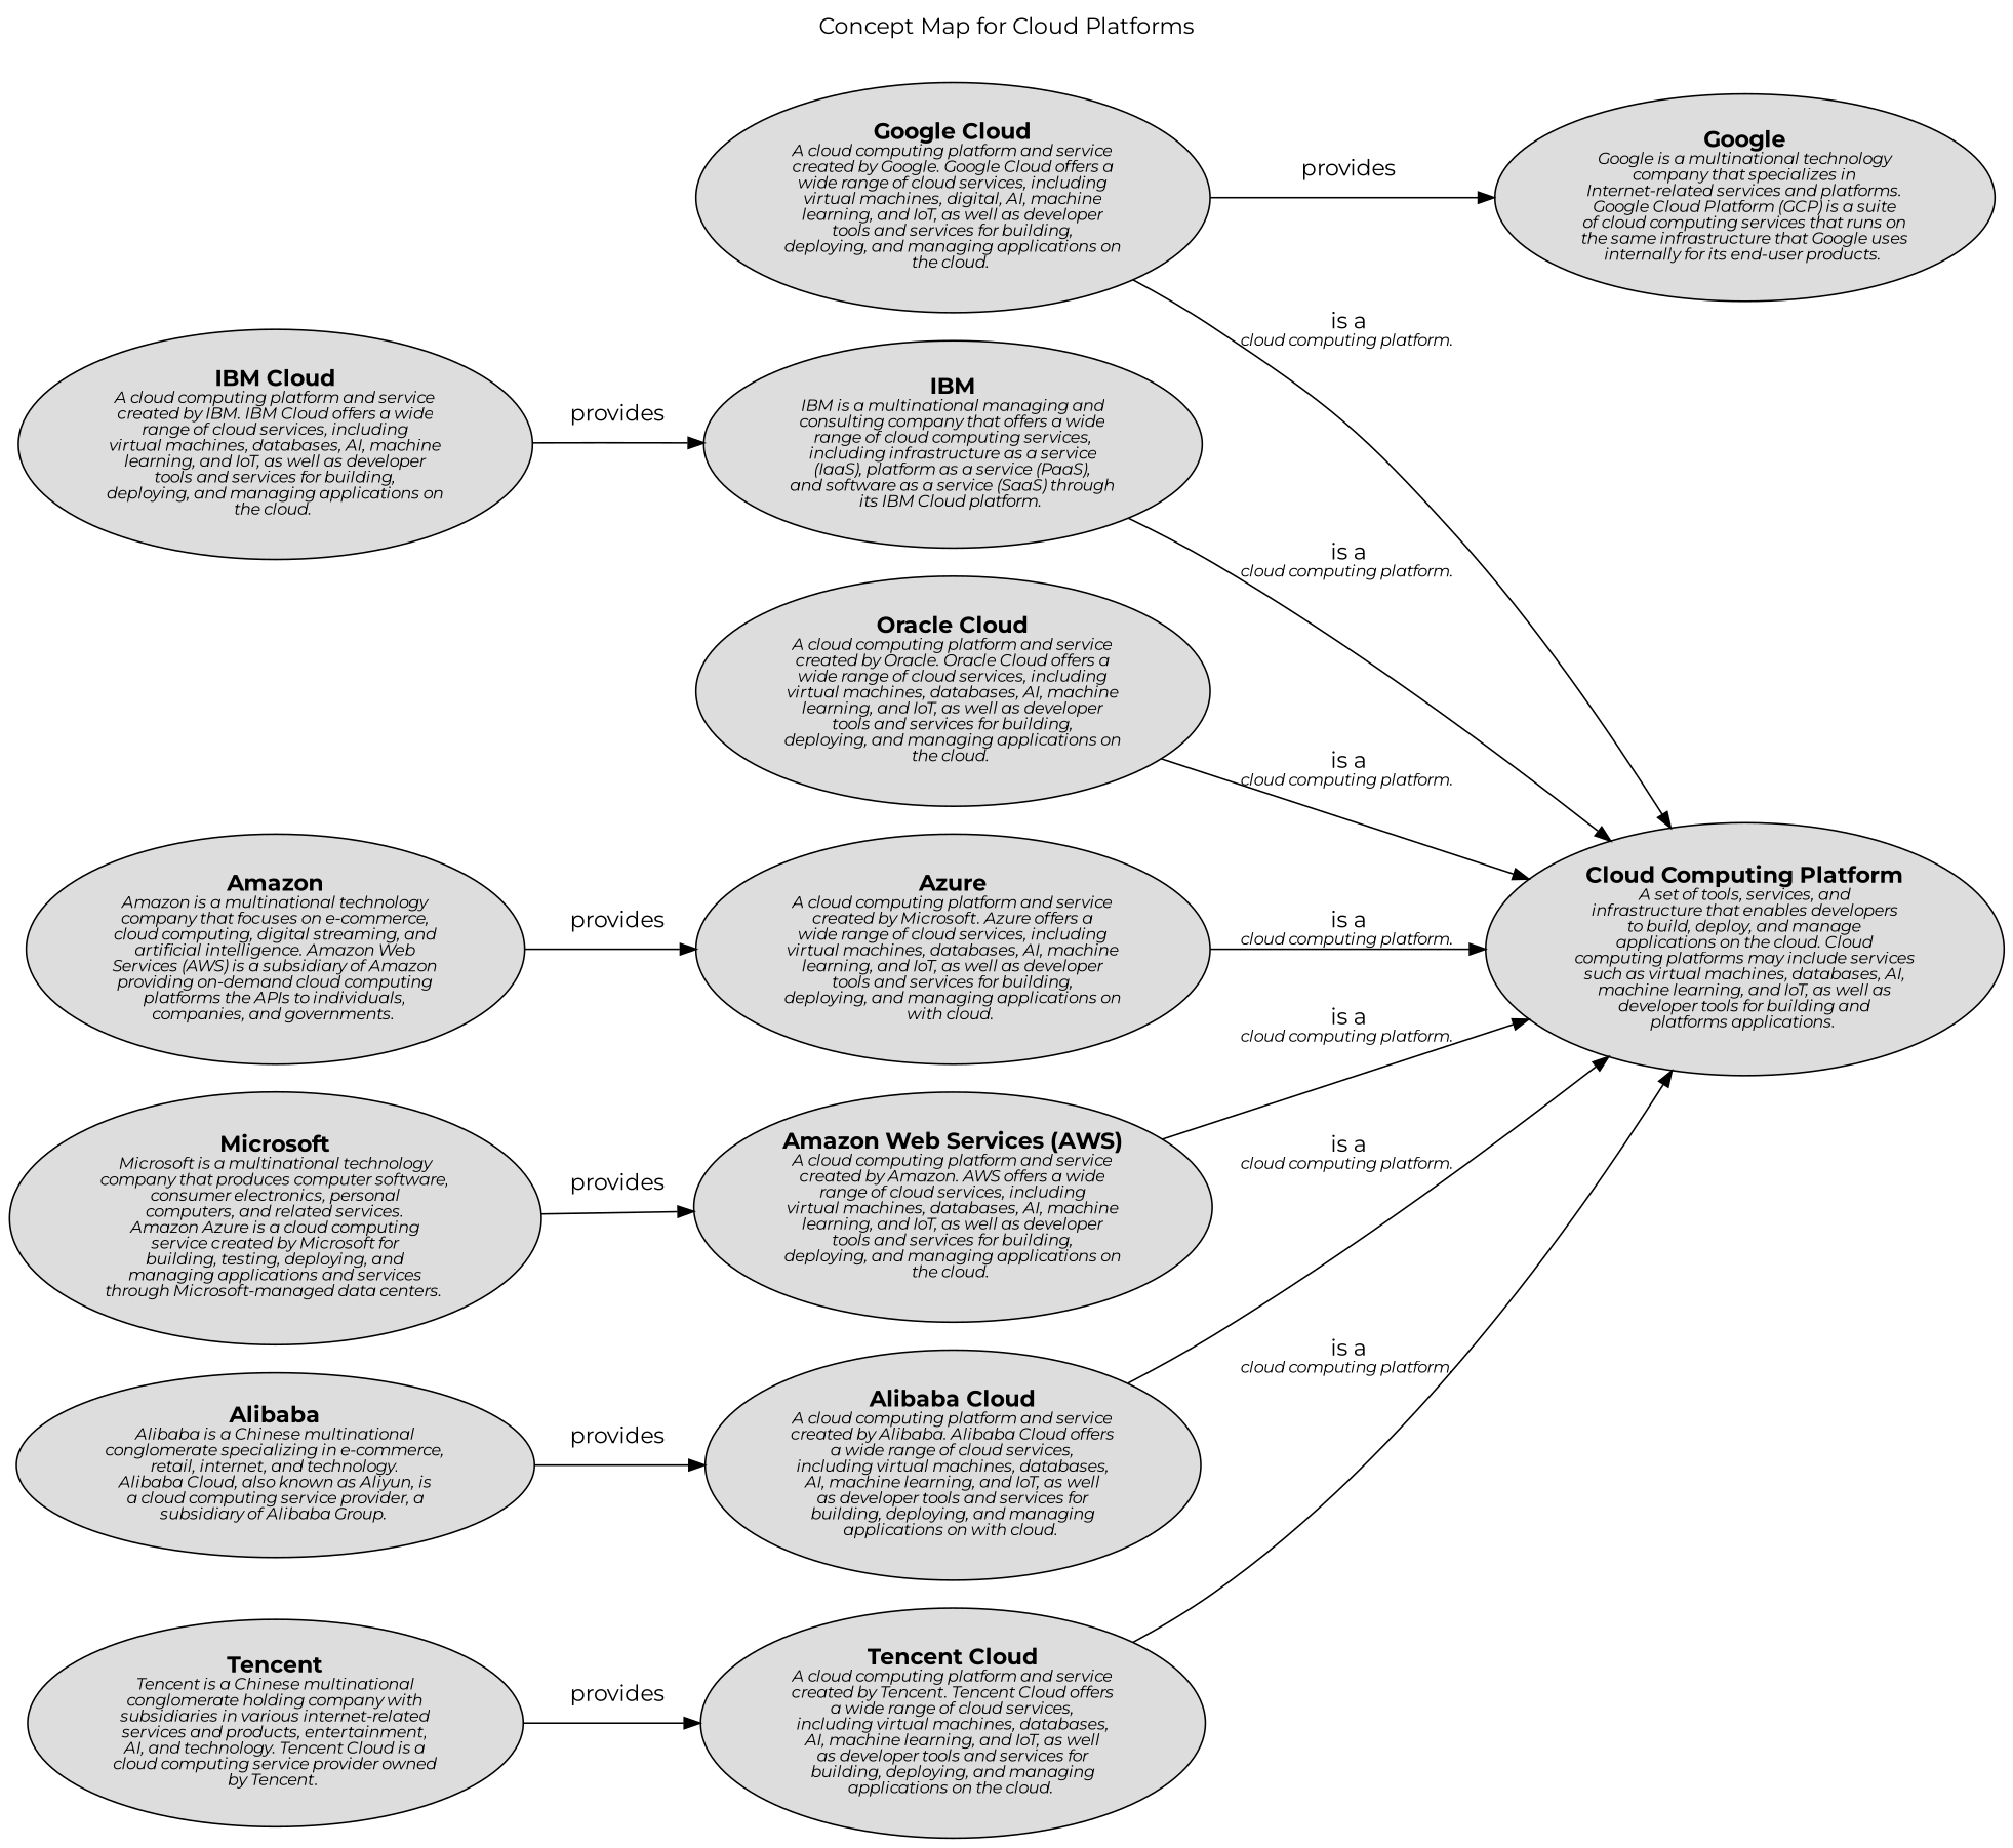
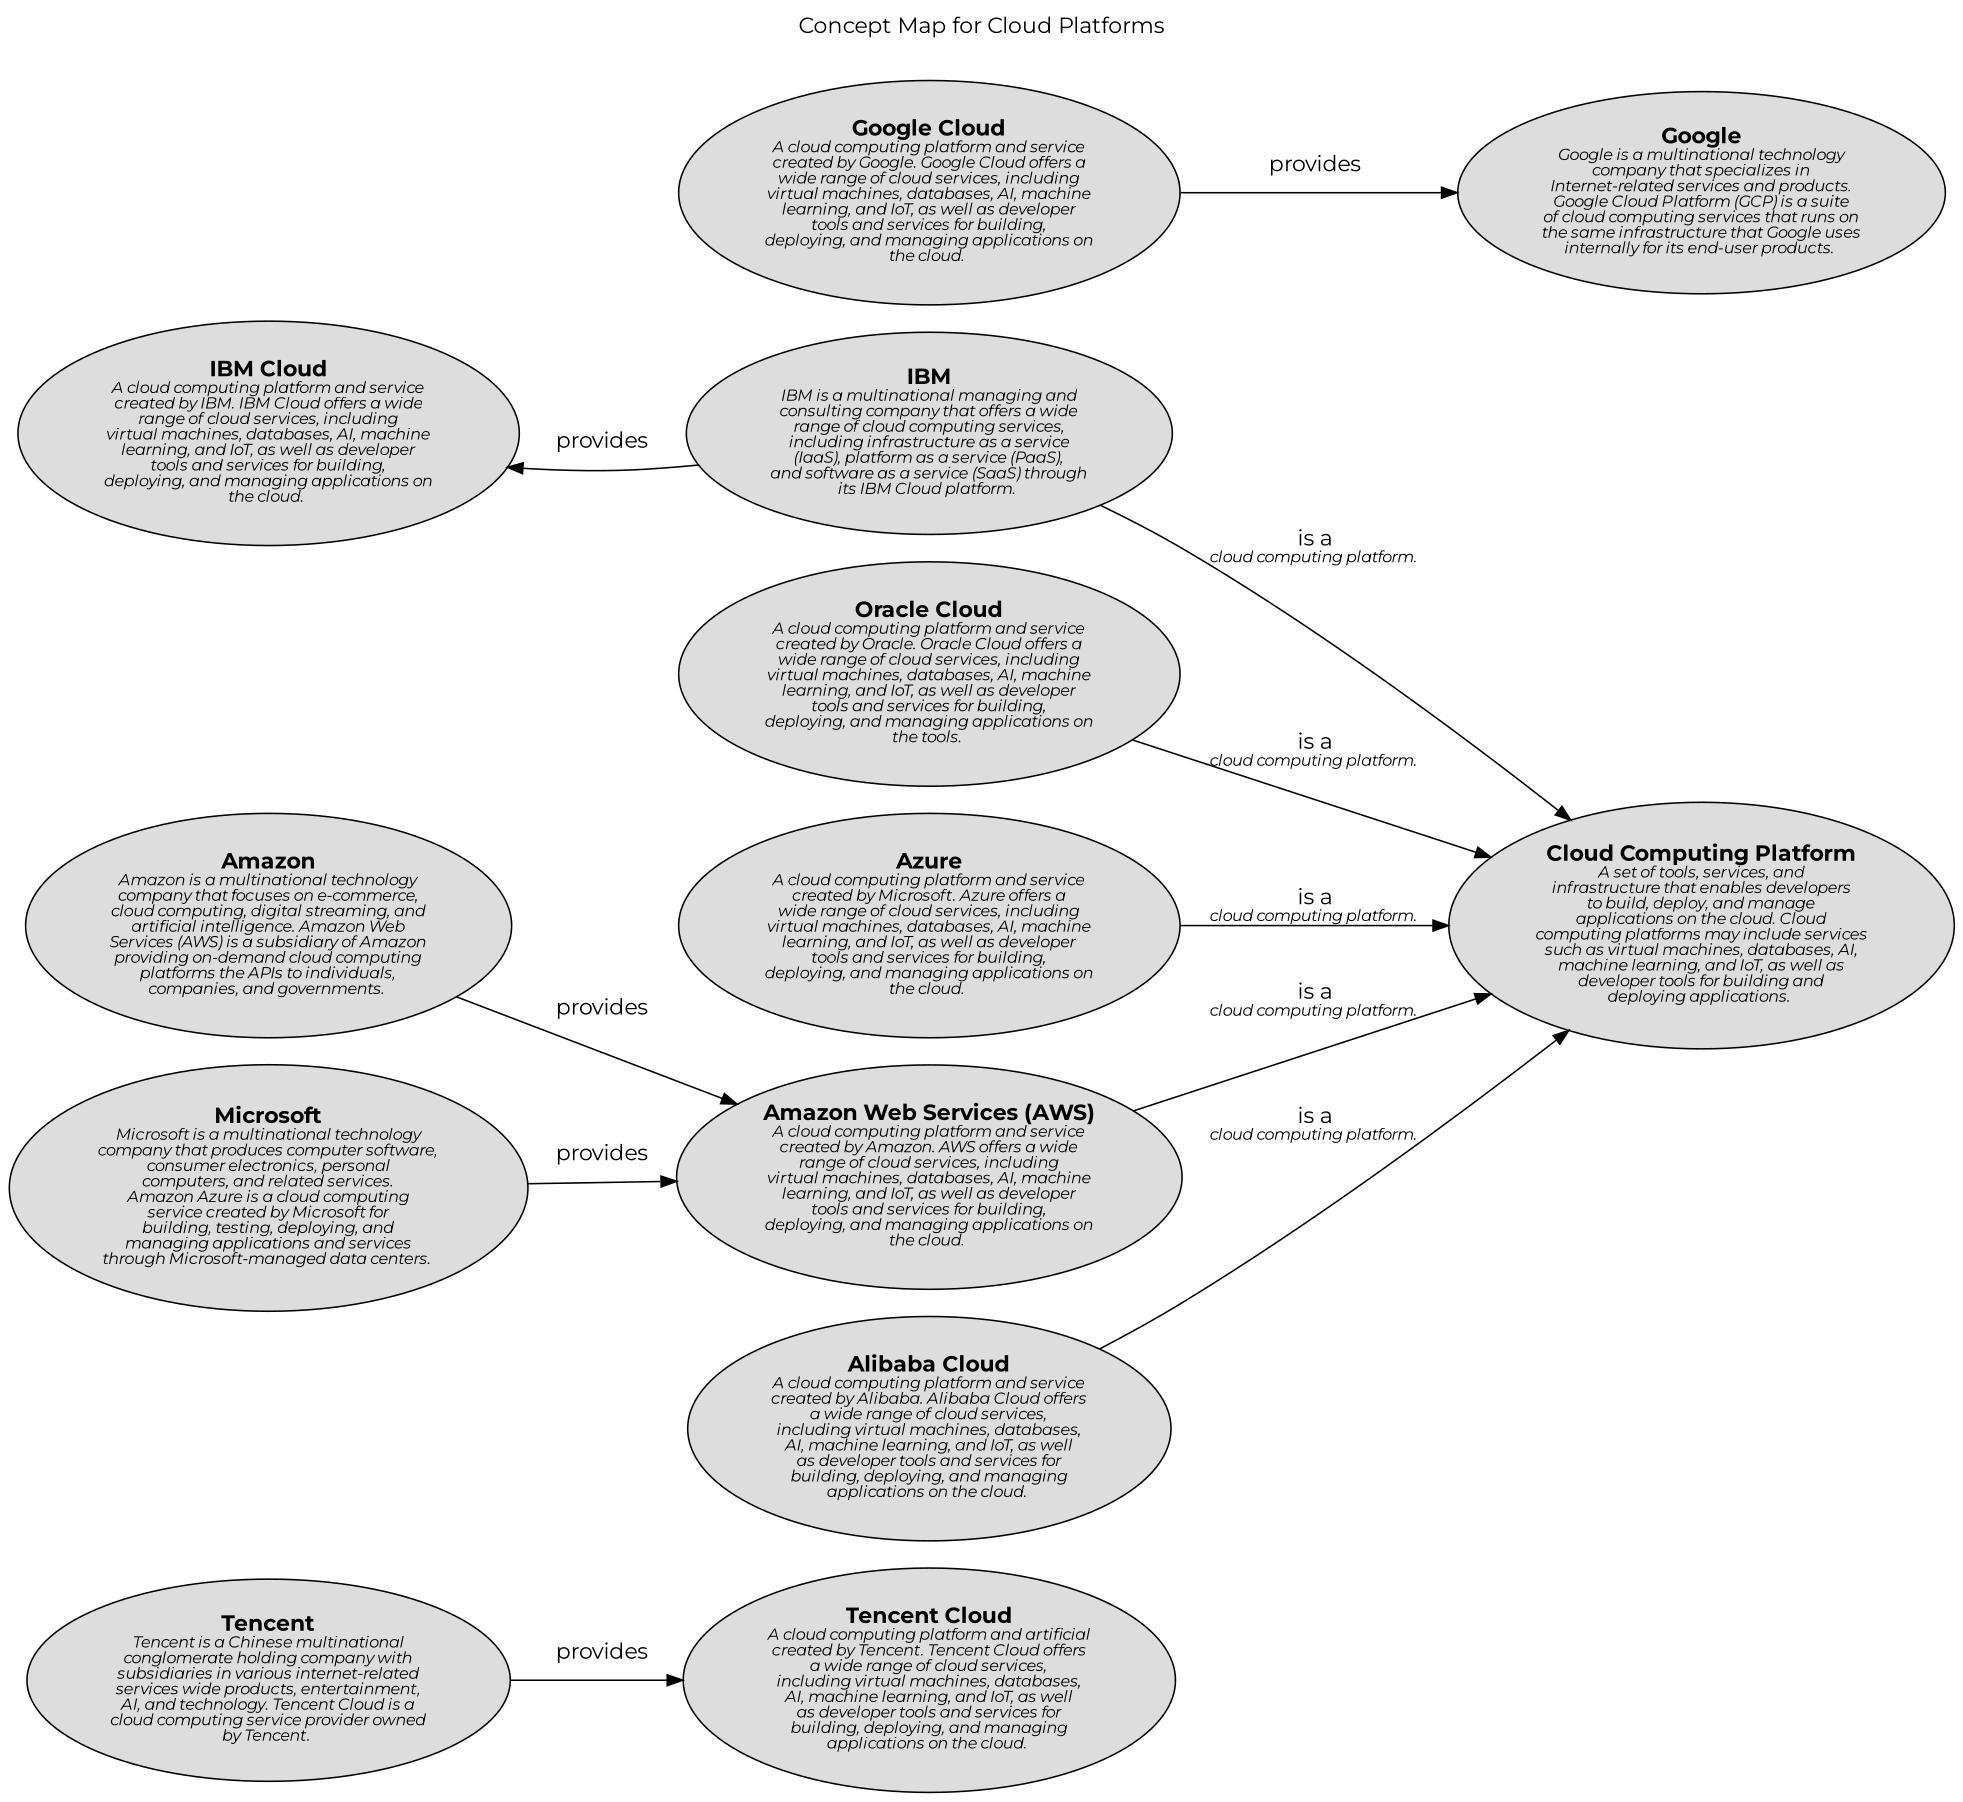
  digraph {
    fontname=Montserrat
    label="Concept Map for Cloud Platforms"
    labelloc=t
    rankdir=LR
    node [fillcolor="#dddddd" fontname=Montserrat shape=ellipse style=filled]
    edge [fontname=Montserrat]
    n1 [label=<<B>IBM Cloud</B><BR/><FONT POINT-SIZE="10"><I>A cloud computing platform and service<BR/>created by IBM. IBM Cloud offers a wide<BR/>range of cloud services, including<BR/>virtual machines, databases, AI, machine<BR/>learning, and IoT, as well as developer<BR/>tools and services for building,<BR/>deploying, and managing applications on<BR/>the cloud. </I></FONT>>]
-   n2 [label=<<B>Cloud Computing Platform</B><BR/><FONT POINT-SIZE="10"><I>A set of tools, services, and<BR/>infrastructure that enables developers<BR/>to build, deploy, and manage<BR/>applications on the cloud. Cloud<BR/>computing platforms may include services<BR/>such as virtual machines, databases, AI,<BR/>machine learning, and IoT, as well as<BR/>developer tools for building and<BR/>platforms applications. </I></FONT>>]
-   n3 [label=<<B>Google</B><BR/><FONT POINT-SIZE="10"><I>Google is a multinational technology<BR/>company that specializes in<BR/>Internet-related services and platforms.<BR/>Google Cloud Platform (GCP) is a suite<BR/>of cloud computing services that runs on<BR/>the same infrastructure that Google uses<BR/>internally for its end-user products. </I></FONT>>]
-   n4 [label=<<B>Google Cloud</B><BR/><FONT POINT-SIZE="10"><I>A cloud computing platform and service<BR/>created by Google. Google Cloud offers a<BR/>wide range of cloud services, including<BR/>virtual machines, digital, AI, machine<BR/>learning, and IoT, as well as developer<BR/>tools and services for building,<BR/>deploying, and managing applications on<BR/>the cloud. </I></FONT>>]
+   n2 [label=<<B>Cloud Computing Platform</B><BR/><FONT POINT-SIZE="10"><I>A set of tools, services, and<BR/>infrastructure that enables developers<BR/>to build, deploy, and manage<BR/>applications on the cloud. Cloud<BR/>computing platforms may include services<BR/>such as virtual machines, databases, AI,<BR/>machine learning, and IoT, as well as<BR/>developer tools for building and<BR/>deploying applications. </I></FONT>>]
+   n3 [label=<<B>Google</B><BR/><FONT POINT-SIZE="10"><I>Google is a multinational technology<BR/>company that specializes in<BR/>Internet-related services and products.<BR/>Google Cloud Platform (GCP) is a suite<BR/>of cloud computing services that runs on<BR/>the same infrastructure that Google uses<BR/>internally for its end-user products. </I></FONT>>]
+   n4 [label=<<B>Google Cloud</B><BR/><FONT POINT-SIZE="10"><I>A cloud computing platform and service<BR/>created by Google. Google Cloud offers a<BR/>wide range of cloud services, including<BR/>virtual machines, databases, AI, machine<BR/>learning, and IoT, as well as developer<BR/>tools and services for building,<BR/>deploying, and managing applications on<BR/>the cloud. </I></FONT>>]
    n5 [label=<<B>IBM</B><BR/><FONT POINT-SIZE="10"><I>IBM is a multinational managing and<BR/>consulting company that offers a wide<BR/>range of cloud computing services,<BR/>including infrastructure as a service<BR/>(IaaS), platform as a service (PaaS),<BR/>and software as a service (SaaS) through<BR/>its IBM Cloud platform. </I></FONT>>]
    n6 [label=<<B>Amazon</B><BR/><FONT POINT-SIZE="10"><I>Amazon is a multinational technology<BR/>company that focuses on e-commerce,<BR/>cloud computing, digital streaming, and<BR/>artificial intelligence. Amazon Web<BR/>Services (AWS) is a subsidiary of Amazon<BR/>providing on-demand cloud computing<BR/>platforms the APIs to individuals,<BR/>companies, and governments. </I></FONT>>]
    n7 [label=<<B>Amazon Web Services (AWS)</B><BR/><FONT POINT-SIZE="10"><I>A cloud computing platform and service<BR/>created by Amazon. AWS offers a wide<BR/>range of cloud services, including<BR/>virtual machines, databases, AI, machine<BR/>learning, and IoT, as well as developer<BR/>tools and services for building,<BR/>deploying, and managing applications on<BR/>the cloud. </I></FONT>>]
-   n8 [label=<<B>Azure</B><BR/><FONT POINT-SIZE="10"><I>A cloud computing platform and service<BR/>created by Microsoft. Azure offers a<BR/>wide range of cloud services, including<BR/>virtual machines, databases, AI, machine<BR/>learning, and IoT, as well as developer<BR/>tools and services for building,<BR/>deploying, and managing applications on<BR/>with cloud. </I></FONT>>]
-   n9 [label=<<B>Alibaba</B><BR/><FONT POINT-SIZE="10"><I>Alibaba is a Chinese multinational<BR/>conglomerate specializing in e-commerce,<BR/>retail, internet, and technology.<BR/>Alibaba Cloud, also known as Aliyun, is<BR/>a cloud computing service provider, a<BR/>subsidiary of Alibaba Group. </I></FONT>>]
-   n10 [label=<<B>Alibaba Cloud</B><BR/><FONT POINT-SIZE="10"><I>A cloud computing platform and service<BR/>created by Alibaba. Alibaba Cloud offers<BR/>a wide range of cloud services,<BR/>including virtual machines, databases,<BR/>AI, machine learning, and IoT, as well<BR/>as developer tools and services for<BR/>building, deploying, and managing<BR/>applications on with cloud. </I></FONT>>]
+   n8 [label=<<B>Azure</B><BR/><FONT POINT-SIZE="10"><I>A cloud computing platform and service<BR/>created by Microsoft. Azure offers a<BR/>wide range of cloud services, including<BR/>virtual machines, databases, AI, machine<BR/>learning, and IoT, as well as developer<BR/>tools and services for building,<BR/>deploying, and managing applications on<BR/>the cloud. </I></FONT>>]
+   n10 [label=<<B>Alibaba Cloud</B><BR/><FONT POINT-SIZE="10"><I>A cloud computing platform and service<BR/>created by Alibaba. Alibaba Cloud offers<BR/>a wide range of cloud services,<BR/>including virtual machines, databases,<BR/>AI, machine learning, and IoT, as well<BR/>as developer tools and services for<BR/>building, deploying, and managing<BR/>applications on the cloud. </I></FONT>>]
    n11 [label=<<B>Microsoft</B><BR/><FONT POINT-SIZE="10"><I>Microsoft is a multinational technology<BR/>company that produces computer software,<BR/>consumer electronics, personal<BR/>computers, and related services.<BR/>Amazon Azure is a cloud computing<BR/>service created by Microsoft for<BR/>building, testing, deploying, and<BR/>managing applications and services<BR/>through Microsoft-managed data centers. </I></FONT>>]
-   n12 [label=<<B>Tencent</B><BR/><FONT POINT-SIZE="10"><I>Tencent is a Chinese multinational<BR/>conglomerate holding company with<BR/>subsidiaries in various internet-related<BR/>services and products, entertainment,<BR/>AI, and technology. Tencent Cloud is a<BR/>cloud computing service provider owned<BR/>by Tencent. </I></FONT>>]
-   n13 [label=<<B>Tencent Cloud</B><BR/><FONT POINT-SIZE="10"><I>A cloud computing platform and service<BR/>created by Tencent. Tencent Cloud offers<BR/>a wide range of cloud services,<BR/>including virtual machines, databases,<BR/>AI, machine learning, and IoT, as well<BR/>as developer tools and services for<BR/>building, deploying, and managing<BR/>applications on the cloud. </I></FONT>>]
-   n14 [label=<<B>Oracle Cloud</B><BR/><FONT POINT-SIZE="10"><I>A cloud computing platform and service<BR/>created by Oracle. Oracle Cloud offers a<BR/>wide range of cloud services, including<BR/>virtual machines, databases, AI, machine<BR/>learning, and IoT, as well as developer<BR/>tools and services for building,<BR/>deploying, and managing applications on<BR/>the cloud. </I></FONT>>]
-   n4 -> n2 [label=<is a<BR/><FONT POINT-SIZE="10"><I>cloud computing platform. </I></FONT>>]
+   n12 [label=<<B>Tencent</B><BR/><FONT POINT-SIZE="10"><I>Tencent is a Chinese multinational<BR/>conglomerate holding company with<BR/>subsidiaries in various internet-related<BR/>services wide products, entertainment,<BR/>AI, and technology. Tencent Cloud is a<BR/>cloud computing service provider owned<BR/>by Tencent. </I></FONT>>]
+   n13 [label=<<B>Tencent Cloud</B><BR/><FONT POINT-SIZE="10"><I>A cloud computing platform and artificial<BR/>created by Tencent. Tencent Cloud offers<BR/>a wide range of cloud services,<BR/>including virtual machines, databases,<BR/>AI, machine learning, and IoT, as well<BR/>as developer tools and services for<BR/>building, deploying, and managing<BR/>applications on the cloud. </I></FONT>>]
+   n14 [label=<<B>Oracle Cloud</B><BR/><FONT POINT-SIZE="10"><I>A cloud computing platform and service<BR/>created by Oracle. Oracle Cloud offers a<BR/>wide range of cloud services, including<BR/>virtual machines, databases, AI, machine<BR/>learning, and IoT, as well as developer<BR/>tools and services for building,<BR/>deploying, and managing applications on<BR/>the tools. </I></FONT>>]
    n4 -> n3 [label=<provides<BR/><FONT POINT-SIZE="10"><I> </I></FONT>>]
-   n1 -> n5 [label=<provides<BR/><FONT POINT-SIZE="10"><I> </I></FONT>>]
+   n5 -> n1 [label=<provides<BR/><FONT POINT-SIZE="10"><I> </I></FONT>>]
    n5 -> n2 [label=<is a<BR/><FONT POINT-SIZE="10"><I>cloud computing platform. </I></FONT>>]
-   n6 -> n8 [label=<provides<BR/><FONT POINT-SIZE="10"><I> </I></FONT>>]
+   n6 -> n7 [label=<provides<BR/><FONT POINT-SIZE="10"><I> </I></FONT>>]
    n7 -> n2 [label=<is a<BR/><FONT POINT-SIZE="10"><I>cloud computing platform. </I></FONT>>]
    n8 -> n2 [label=<is a<BR/><FONT POINT-SIZE="10"><I>cloud computing platform. </I></FONT>>]
-   n9 -> n10 [label=<provides<BR/><FONT POINT-SIZE="10"><I> </I></FONT>>]
    n10 -> n2 [label=<is a<BR/><FONT POINT-SIZE="10"><I>cloud computing platform. </I></FONT>>]
    n11 -> n7 [label=<provides<BR/><FONT POINT-SIZE="10"><I> </I></FONT>>]
    n12 -> n13 [label=<provides<BR/><FONT POINT-SIZE="10"><I> </I></FONT>>]
-   n13 -> n2 [label=<is a<BR/><FONT POINT-SIZE="10"><I>cloud computing platform. </I></FONT>>]
    n14 -> n2 [label=<is a<BR/><FONT POINT-SIZE="10"><I>cloud computing platform. </I></FONT>>]
  }
